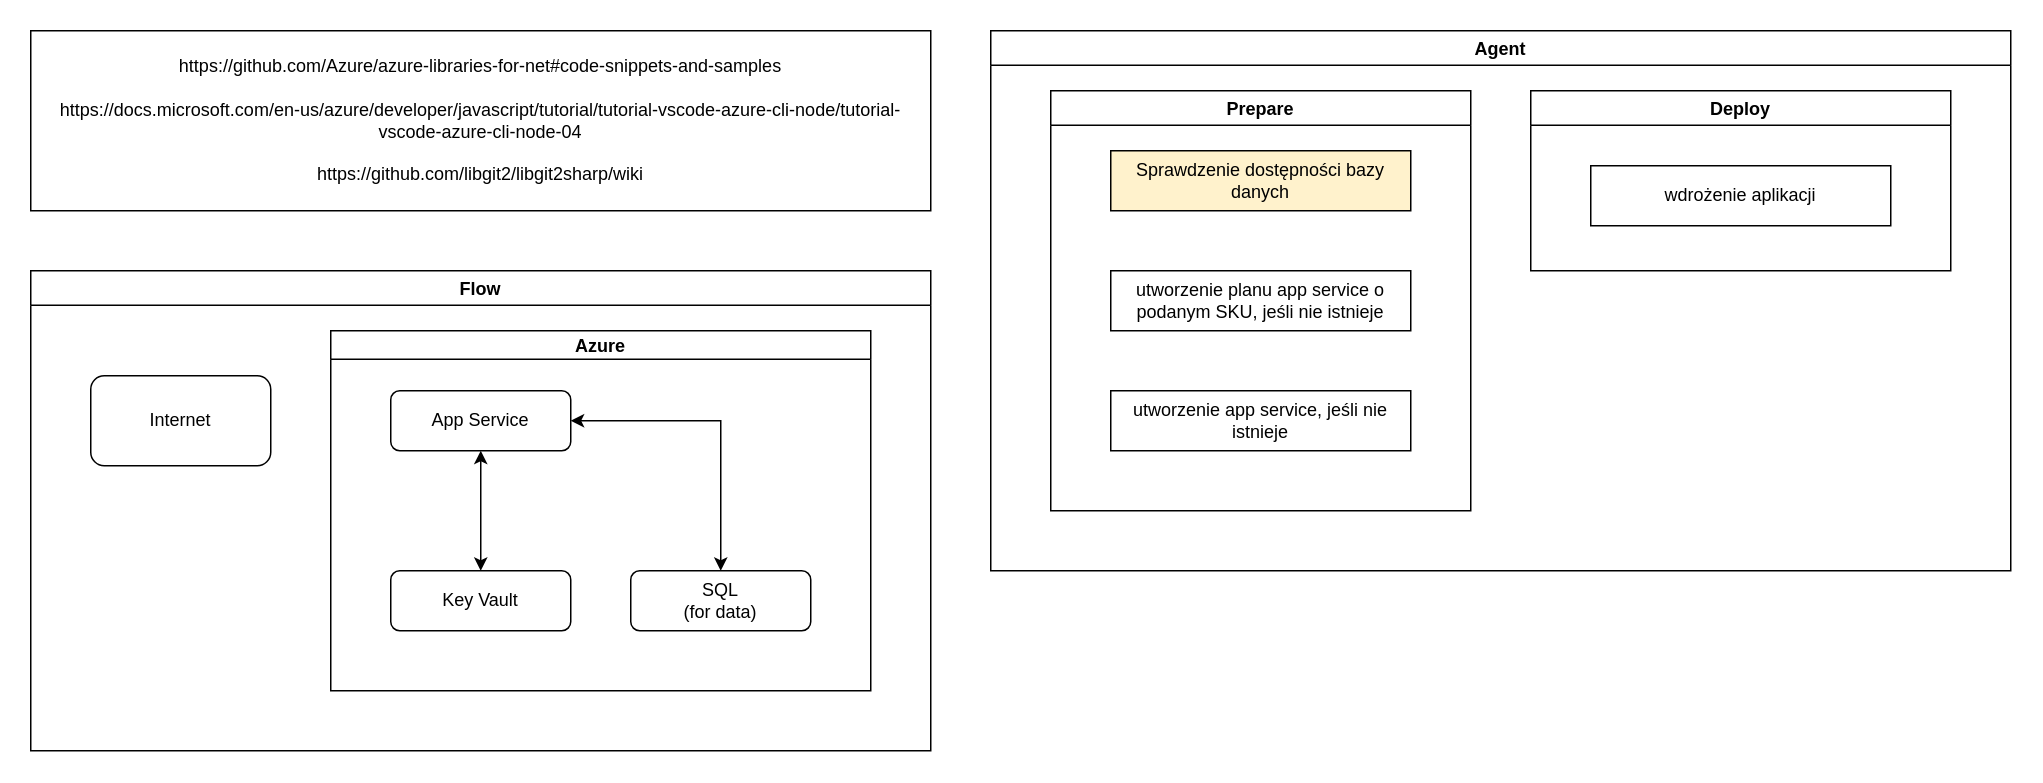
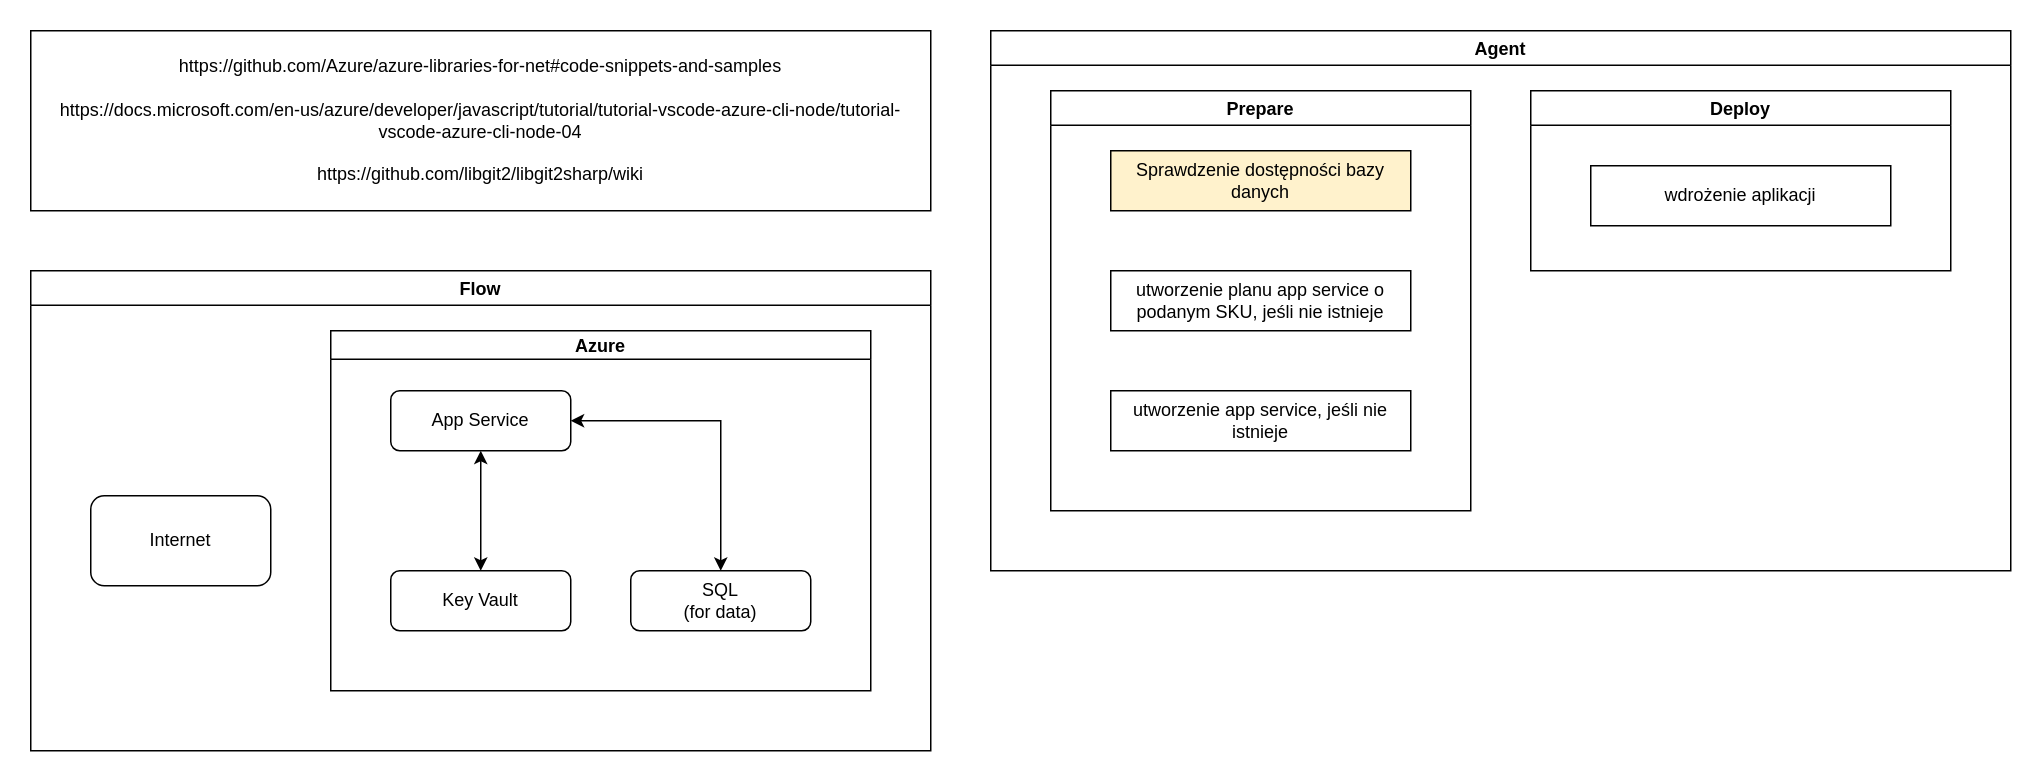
  <mxCell id="0" />
  <mxCell id="1" parent="0" />
  <mxCell id="2" value="Flow" style="swimlane;" parent="1" vertex="1"><mxGeometry x="20" y="180" width="600" height="320" as="geometry" /></mxCell>
  <mxCell id="3" value="Azure" style="swimlane;startSize=19;" parent="2" vertex="1"><mxGeometry x="200" y="40" width="360" height="240" as="geometry"><mxRectangle x="120" y="40" width="90" height="24" as="alternateBounds" /></mxGeometry></mxCell>
  <mxCell id="4" style="edgeStyle=orthogonalEdgeStyle;rounded=0;orthogonalLoop=1;jettySize=auto;html=1;entryX=0.5;entryY=0;entryDx=0;entryDy=0;startArrow=classic;startFill=1;" parent="3" source="6" target="7" edge="1"><mxGeometry relative="1" as="geometry"><Array as="points"><mxPoint x="260" y="60" /></Array></mxGeometry></mxCell>
  <mxCell id="5" style="edgeStyle=orthogonalEdgeStyle;rounded=0;orthogonalLoop=1;jettySize=auto;html=1;entryX=0.5;entryY=0;entryDx=0;entryDy=0;startArrow=classic;startFill=1;" parent="3" source="6" target="8" edge="1"><mxGeometry relative="1" as="geometry" /></mxCell>
  <mxCell id="6" value="App Service" style="rounded=1;whiteSpace=wrap;html=1;" parent="3" vertex="1"><mxGeometry x="40" y="40" width="120" height="40" as="geometry" /></mxCell>
  <mxCell id="7" value="SQL&lt;br&gt;(for data)" style="rounded=1;whiteSpace=wrap;html=1;" parent="3" vertex="1"><mxGeometry x="200" y="160" width="120" height="40" as="geometry" /></mxCell>
  <mxCell id="8" value="Key Vault" style="rounded=1;whiteSpace=wrap;html=1;" parent="3" vertex="1"><mxGeometry x="40" y="160" width="120" height="40" as="geometry" /></mxCell>
- <mxCell id="9" value="Internet" style="rounded=1;whiteSpace=wrap;html=1;" parent="2" vertex="1"><mxGeometry x="40" y="70" width="120" height="60" as="geometry" /></mxCell>
+ <mxCell id="9" value="Internet" style="rounded=1;whiteSpace=wrap;html=1;" parent="2" vertex="1"><mxGeometry x="40" y="150" width="120" height="60" as="geometry" /></mxCell>
  <mxCell id="10" value="https://github.com/Azure/azure-libraries-for-net#code-snippets-and-samples&lt;br&gt;&lt;br&gt;https://docs.microsoft.com/en-us/azure/developer/javascript/tutorial/tutorial-vscode-azure-cli-node/tutorial-vscode-azure-cli-node-04&lt;br&gt;&lt;br&gt;https://github.com/libgit2/libgit2sharp/wiki" style="rounded=0;whiteSpace=wrap;html=1;" parent="1" vertex="1"><mxGeometry x="20" y="20" width="600" height="120" as="geometry" /></mxCell>
  <mxCell id="11" value="Agent" style="swimlane;" parent="1" vertex="1"><mxGeometry x="660" y="20" width="680" height="360" as="geometry" /></mxCell>
  <mxCell id="12" value="Prepare" style="swimlane;" parent="11" vertex="1"><mxGeometry x="40" y="40" width="280" height="280" as="geometry" /></mxCell>
  <mxCell id="13" value="Sprawdzenie dostępności bazy danych" style="rounded=0;whiteSpace=wrap;html=1;fillColor=#fff2cc;" parent="12" vertex="1"><mxGeometry x="40" y="40" width="200" height="40" as="geometry" /></mxCell>
  <mxCell id="14" value="utworzenie app service, jeśli nie istnieje" style="rounded=0;whiteSpace=wrap;html=1;" parent="12" vertex="1"><mxGeometry x="40" y="200" width="200" height="40" as="geometry" /></mxCell>
  <mxCell id="15" value="utworzenie planu app service o podanym SKU, jeśli nie istnieje" style="rounded=0;whiteSpace=wrap;html=1;" parent="12" vertex="1"><mxGeometry x="40" y="120" width="200" height="40" as="geometry" /></mxCell>
  <mxCell id="16" value="Deploy" style="swimlane;" parent="11" vertex="1"><mxGeometry x="360" y="40" width="280" height="120" as="geometry" /></mxCell>
  <mxCell id="17" value="wdrożenie aplikacji" style="rounded=0;whiteSpace=wrap;html=1;" parent="16" vertex="1"><mxGeometry x="40" y="50" width="200" height="40" as="geometry" /></mxCell>
